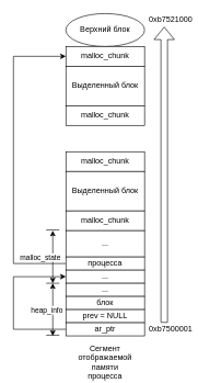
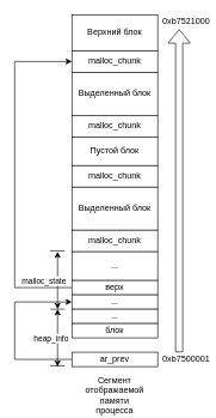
  <mxCell id="0" />
  <mxCell id="1" parent="0" />
- <mxCell id="2" value="Верхний блок" style="ellipse;whiteSpace=wrap;html=1;" vertex="1" parent="1"><mxGeometry x="100" y="20" width="120" height="50" as="geometry" /></mxCell>
+ <mxCell id="2" value="Верхний блок" style="rounded=0;whiteSpace=wrap;html=1;" vertex="1" parent="1"><mxGeometry x="100" y="20" width="120" height="50" as="geometry" /></mxCell>
  <mxCell id="3" value="malloc_chunk" style="rounded=0;whiteSpace=wrap;html=1;" vertex="1" parent="1"><mxGeometry x="100" y="70" width="120" height="30" as="geometry" /></mxCell>
  <mxCell id="4" value="Выделенный блок" style="rounded=0;whiteSpace=wrap;html=1;" vertex="1" parent="1"><mxGeometry x="100" y="100" width="120" height="60" as="geometry" /></mxCell>
  <mxCell id="5" value="malloc_chunk" style="rounded=0;whiteSpace=wrap;html=1;" vertex="1" parent="1"><mxGeometry x="100" y="160" width="120" height="30" as="geometry" /></mxCell>
+ <mxCell id="6" value="Пустой блок" style="rounded=0;whiteSpace=wrap;html=1;" vertex="1" parent="1"><mxGeometry x="100" y="190" width="120" height="40" as="geometry" /></mxCell>
  <mxCell id="7" value="malloc_chunk" style="rounded=0;whiteSpace=wrap;html=1;" vertex="1" parent="1"><mxGeometry x="100" y="230" width="120" height="30" as="geometry" /></mxCell>
  <mxCell id="8" value="Выделенный блок" style="rounded=0;whiteSpace=wrap;html=1;" vertex="1" parent="1"><mxGeometry x="100" y="260" width="120" height="60" as="geometry" /></mxCell>
  <mxCell id="9" value="malloc_chunk" style="rounded=0;whiteSpace=wrap;html=1;" vertex="1" parent="1"><mxGeometry x="100" y="320" width="120" height="30" as="geometry" /></mxCell>
  <mxCell id="10" value="..." style="rounded=0;whiteSpace=wrap;html=1;" vertex="1" parent="1"><mxGeometry x="100" y="350" width="120" height="40" as="geometry" /></mxCell>
  <mxCell id="11" style="edgeStyle=orthogonalEdgeStyle;rounded=0;orthogonalLoop=1;jettySize=auto;html=1;entryX=0;entryY=0.5;entryDx=0;entryDy=0;" edge="1" parent="1" source="12" target="3"><mxGeometry relative="1" as="geometry"><Array as="points"><mxPoint x="20" y="400" /><mxPoint x="20" y="85" /></Array></mxGeometry></mxCell>
- <mxCell id="12" value="процесса" style="rounded=0;whiteSpace=wrap;html=1;" vertex="1" parent="1"><mxGeometry x="100" y="390" width="120" height="20" as="geometry" /></mxCell>
+ <mxCell id="12" value="верх" style="rounded=0;whiteSpace=wrap;html=1;" vertex="1" parent="1"><mxGeometry x="100" y="390" width="120" height="20" as="geometry" /></mxCell>
  <mxCell id="13" value="..." style="rounded=0;whiteSpace=wrap;html=1;" vertex="1" parent="1"><mxGeometry x="100" y="410" width="120" height="20" as="geometry" /></mxCell>
  <mxCell id="14" value="..." style="rounded=0;whiteSpace=wrap;html=1;" vertex="1" parent="1"><mxGeometry x="100" y="430" width="120" height="20" as="geometry" /></mxCell>
  <mxCell id="15" value="блок" style="rounded=0;whiteSpace=wrap;html=1;" vertex="1" parent="1"><mxGeometry x="100" y="450" width="120" height="20" as="geometry" /></mxCell>
- <mxCell id="16" value="prev = NULL" style="rounded=0;whiteSpace=wrap;html=1;" vertex="1" parent="1"><mxGeometry x="100" y="470" width="120" height="20" as="geometry" /></mxCell>
  <mxCell id="17" style="edgeStyle=orthogonalEdgeStyle;rounded=0;orthogonalLoop=1;jettySize=auto;html=1;entryX=0;entryY=0.5;entryDx=0;entryDy=0;" edge="1" parent="1" source="18" target="13"><mxGeometry relative="1" as="geometry"><Array as="points"><mxPoint x="20" y="500" /><mxPoint x="20" y="420" /></Array></mxGeometry></mxCell>
- <mxCell id="18" value="ar_ptr" style="rounded=0;whiteSpace=wrap;html=1;" vertex="1" parent="1"><mxGeometry x="100" y="490" width="120" height="20" as="geometry" /></mxCell>
+ <mxCell id="18" value="ar_prev" style="rounded=0;whiteSpace=wrap;html=1;" vertex="1" parent="1"><mxGeometry x="100" y="490" width="120" height="20" as="geometry" /></mxCell>
  <mxCell id="19" value="" style="shape=flexArrow;endArrow=classic;html=1;" edge="1" parent="1"><mxGeometry width="50" height="50" relative="1" as="geometry"><mxPoint x="250" y="490" as="sourcePoint" /><mxPoint x="250" y="40" as="targetPoint" /></mxGeometry></mxCell>
  <mxCell id="20" value="0xb7521000" style="text;html=1;strokeColor=none;fillColor=none;align=center;verticalAlign=middle;whiteSpace=wrap;rounded=0;" vertex="1" parent="1"><mxGeometry x="240" y="20" width="40" height="20" as="geometry" /></mxCell>
  <mxCell id="21" value="0xb7500001" style="text;html=1;strokeColor=none;fillColor=none;align=center;verticalAlign=middle;whiteSpace=wrap;rounded=0;" vertex="1" parent="1"><mxGeometry x="240" y="490" width="40" height="20" as="geometry" /></mxCell>
  <mxCell id="22" value="" style="endArrow=classic;startArrow=classic;html=1;" edge="1" parent="1"><mxGeometry width="50" height="50" relative="1" as="geometry"><mxPoint x="80" y="510" as="sourcePoint" /><mxPoint x="80" y="430" as="targetPoint" /></mxGeometry></mxCell>
  <mxCell id="23" value="heap_info" style="edgeLabel;html=1;align=center;verticalAlign=middle;resizable=0;points=[];" vertex="1" connectable="0" parent="22"><mxGeometry x="-0.225" y="3" relative="1" as="geometry"><mxPoint x="-7" y="-9" as="offset" /></mxGeometry></mxCell>
  <mxCell id="24" value="" style="endArrow=none;html=1;" edge="1" parent="1"><mxGeometry width="50" height="50" relative="1" as="geometry"><mxPoint x="70" y="430" as="sourcePoint" /><mxPoint x="90" y="430" as="targetPoint" /><Array as="points"><mxPoint x="80" y="430" /></Array></mxGeometry></mxCell>
  <mxCell id="25" value="" style="endArrow=none;html=1;" edge="1" parent="1"><mxGeometry width="50" height="50" relative="1" as="geometry"><mxPoint x="70" y="509" as="sourcePoint" /><mxPoint x="90" y="509" as="targetPoint" /><Array as="points"><mxPoint x="80" y="509" /></Array></mxGeometry></mxCell>
  <mxCell id="26" value="" style="endArrow=classic;startArrow=classic;html=1;labelBorderColor=none;" edge="1" parent="1"><mxGeometry width="50" height="50" relative="1" as="geometry"><mxPoint x="80" y="430" as="sourcePoint" /><mxPoint x="80" y="350" as="targetPoint" /></mxGeometry></mxCell>
  <mxCell id="27" value="malloc_state" style="edgeLabel;html=1;align=center;verticalAlign=middle;resizable=0;points=[];" vertex="1" connectable="0" parent="26"><mxGeometry x="0.375" y="2" relative="1" as="geometry"><mxPoint x="-18" y="15" as="offset" /></mxGeometry></mxCell>
  <mxCell id="28" value="" style="endArrow=none;html=1;" edge="1" parent="1"><mxGeometry width="50" height="50" relative="1" as="geometry"><mxPoint x="70" y="349" as="sourcePoint" /><mxPoint x="90" y="349" as="targetPoint" /><Array as="points"><mxPoint x="80" y="349" /></Array></mxGeometry></mxCell>
  <mxCell id="29" value="Сегмент отображаемой памяти процесса" style="text;html=1;strokeColor=none;fillColor=none;align=center;verticalAlign=middle;whiteSpace=wrap;rounded=0;" vertex="1" parent="1"><mxGeometry x="140" y="540" width="40" height="20" as="geometry" /></mxCell>
